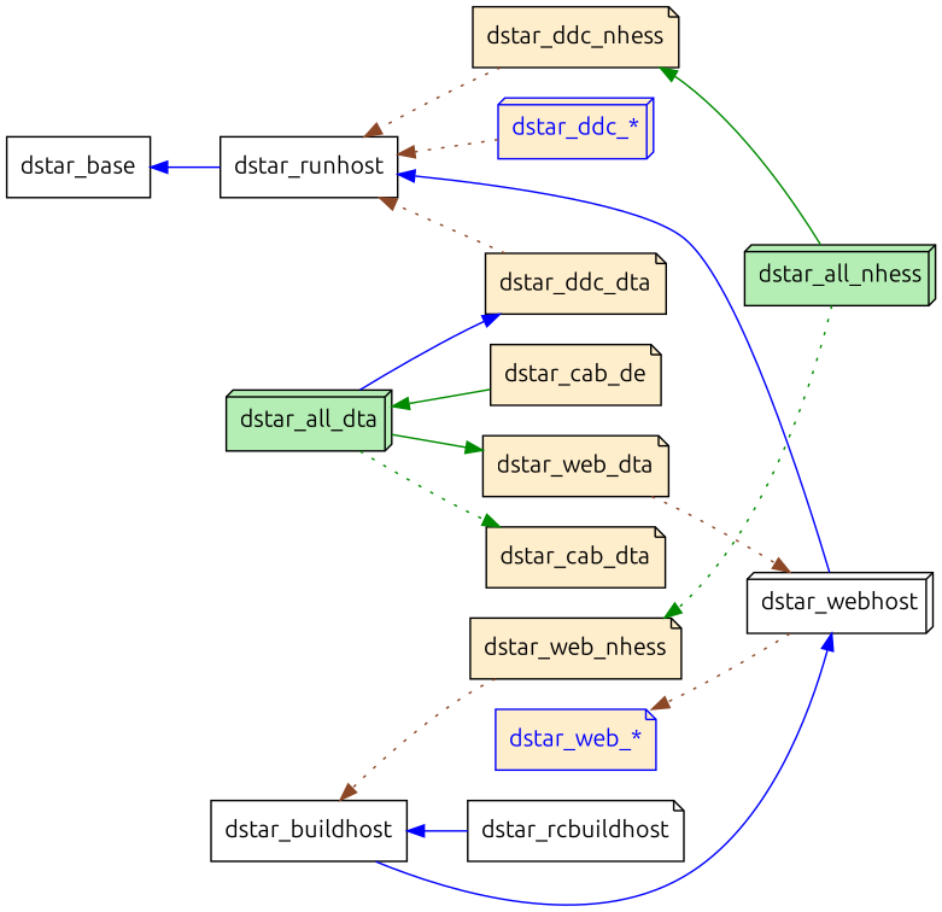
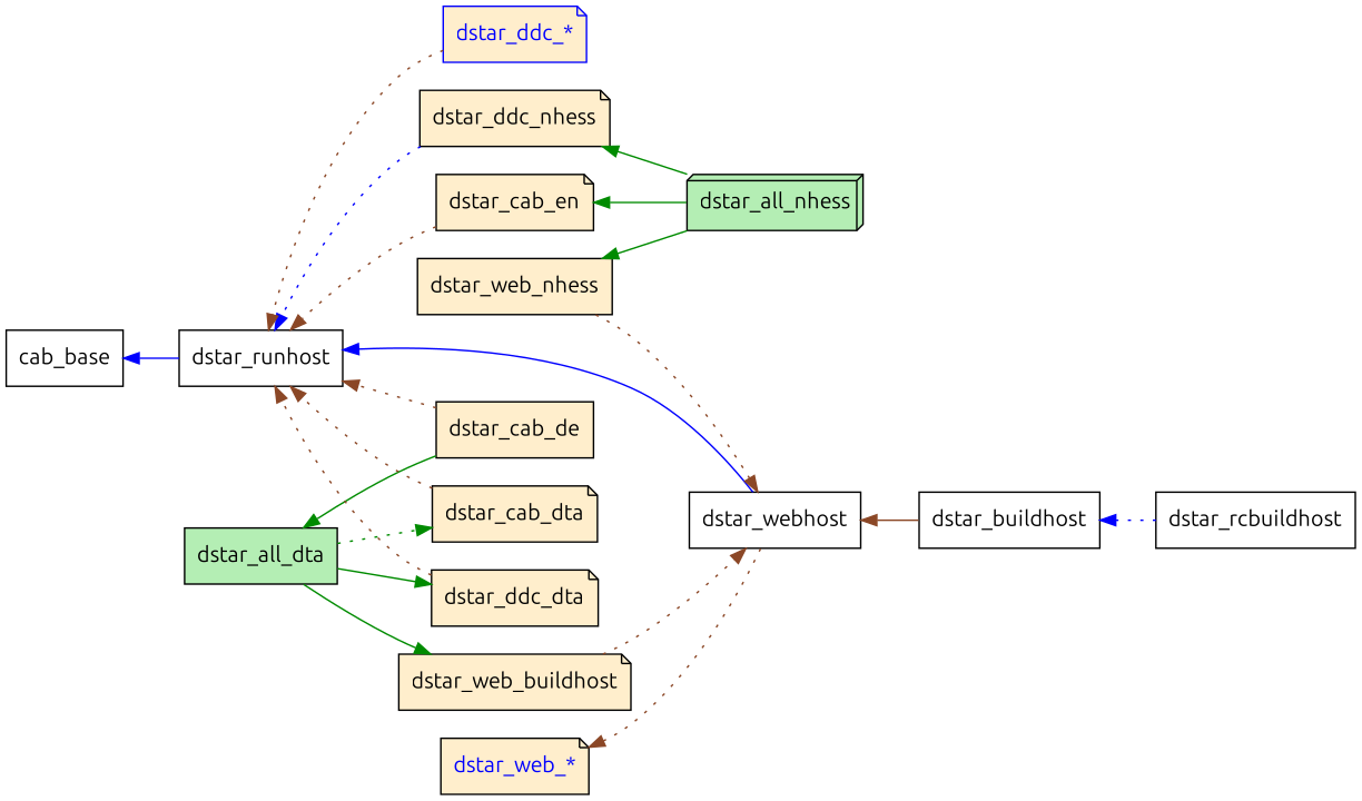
  digraph {
    fontname=Ubuntu
    rankdir=RL
    node [fontname=Ubuntu shape=note fillcolor="#ffeecc" style=filled]
    edge [color="#8b4726" decorate=0 fontname=Ubuntu]
    dstar_runhost [shape=rectangle fillcolor="" style=""]
-   dstar_base [shape=rectangle fillcolor="" style=""]
-   dstar_webhost [shape=box3d fillcolor="" style=""]
+   dstar_base [shape=rectangle label=cab_base fillcolor="" style=""]
+   dstar_webhost [shape=rectangle fillcolor="" style=""]
    dstar_buildhost [shape=rectangle fillcolor="" style=""]
-   dstar_rcbuildhost [fillcolor="" style=""]
-   dstar_cab_de
+   dstar_rcbuildhost [shape=rectangle fillcolor="" style=""]
+   dstar_cab_en
+   dstar_cab_de [shape=box]
    dstar_cab_dta
    dstar_ddc_nhess
    dstar_ddc_dta
-   n11 [color=blue fontcolor=blue label="dstar_ddc_*" shape=box3d]
-   dstar_web_nhess
-   dstar_web_dta
-   n14 [color=blue fontcolor=blue label="dstar_web_*"]
+   n11 [color=blue fontcolor=blue label="dstar_ddc_*"]
+   dstar_web_nhess [shape=box]
+   dstar_web_dta [label=dstar_web_buildhost]
+   n14 [color=black fontcolor=blue label="dstar_web_*"]
    dstar_all_nhess [fillcolor="#b4eeb4" shape=box3d]
-   dstar_all_dta [fillcolor="#b4eeb4" shape=box3d]
+   dstar_all_dta [fillcolor="#b4eeb4" shape=box]
    subgraph sub_1 {
      dstar_runhost
      dstar_base
      dstar_webhost
      dstar_buildhost
      dstar_rcbuildhost
    }
    subgraph sub_2 {
      dstar_runhost
      dstar_webhost
      subgraph sub_3 {
        rank=same
+       dstar_cab_en
        dstar_cab_de
        dstar_cab_dta
        dstar_ddc_nhess
        dstar_ddc_dta
        n11
        dstar_web_nhess
        dstar_web_dta
        n14
      }
    }
    subgraph sub_4 {
+     dstar_cab_en
      dstar_cab_de
      dstar_cab_dta
      dstar_ddc_nhess
      dstar_ddc_dta
      dstar_web_nhess
      dstar_web_dta
      dstar_all_nhess
      dstar_all_dta
    }
    dstar_runhost -> dstar_base [color=blue]
    dstar_webhost -> dstar_runhost [color=blue]
    dstar_webhost -> n14 [style=dotted]
-   dstar_buildhost -> dstar_webhost [color=blue]
-   dstar_rcbuildhost -> dstar_buildhost [color=blue]
+   dstar_buildhost -> dstar_webhost
+   dstar_rcbuildhost -> dstar_buildhost [color=blue style=dotted]
+   dstar_cab_en -> dstar_runhost [style=dotted]
+   dstar_cab_de -> dstar_runhost [style=dotted]
    dstar_cab_de -> dstar_all_dta [color="#008b00"]
-   dstar_ddc_nhess -> dstar_runhost [style=dotted]
+   dstar_cab_dta -> dstar_runhost [style=dotted]
+   dstar_ddc_nhess -> dstar_runhost [color=blue style=dotted]
    dstar_ddc_dta -> dstar_runhost [style=dotted]
    n11 -> dstar_runhost [style=dotted]
-   dstar_web_nhess -> dstar_buildhost [style=dotted]
+   dstar_web_nhess -> dstar_webhost [style=dotted]
    dstar_web_dta -> dstar_webhost [style=dotted]
+   dstar_all_nhess -> dstar_cab_en [color="#008b00"]
    dstar_all_nhess -> dstar_ddc_nhess [color="#008b00"]
-   dstar_all_nhess -> dstar_web_nhess [color="#008b00" style=dotted]
+   dstar_all_nhess -> dstar_web_nhess [color="#008b00"]
    dstar_all_dta -> dstar_cab_dta [color="#008b00" style=dotted]
-   dstar_all_dta -> dstar_ddc_dta [color=blue]
+   dstar_all_dta -> dstar_ddc_dta [color="#008b00"]
    dstar_all_dta -> dstar_web_dta [color="#008b00"]
  }
